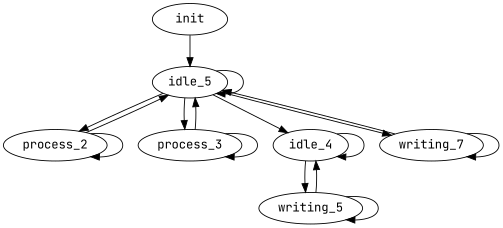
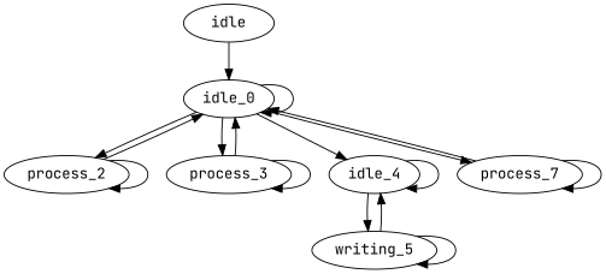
  digraph {
    fontname="JetBrains Mono"
    rankdir=TD
    node [fontname="JetBrains Mono"]
    edge [fontname="JetBrains Mono"]
-   n1 [label=" init "]
-   n2 [label=idle_5]
+   n1 [label=idle]
+   n2 [label=idle_0]
    n3 [label=process_2]
    n4 [label=process_3]
    n5 [label=idle_4]
-   n6 [label=writing_7]
+   n6 [label=process_7]
    n7 [label=writing_5]
    n1 -> n2
    n2 -> n2
    n2 -> n3
    n2 -> n4
    n2 -> n5
    n2 -> n6
    n3 -> n2
    n3 -> n3
    n4 -> n2
    n4 -> n4
    n5 -> n5
    n5 -> n7
    n6 -> n2
    n6 -> n6
    n7 -> n5
    n7 -> n7
  }
